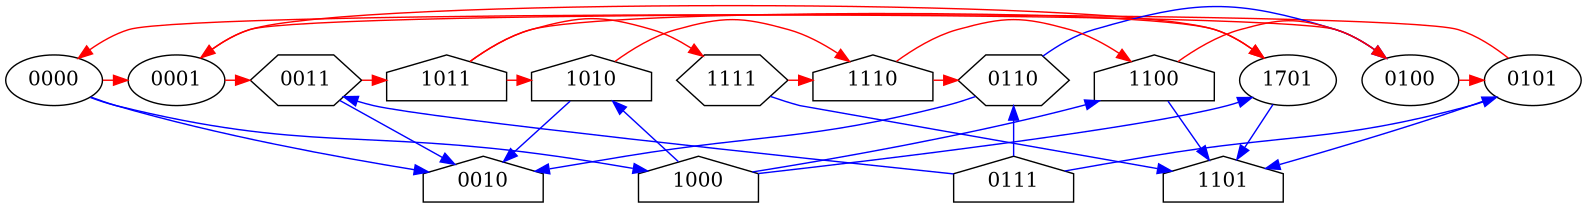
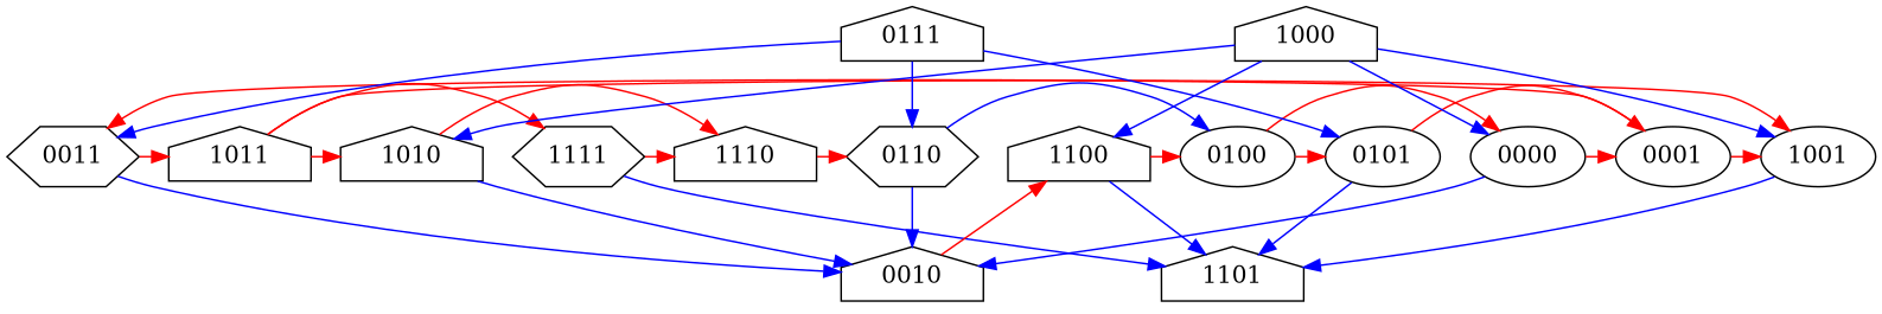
  digraph {
    node [shape=house]
    edge [color=blue]
    0000 [shape=ellipse]
    0001 [shape=ellipse]
    0011 [shape=hexagon]
    0100 [shape=ellipse]
    0101 [shape=ellipse]
    0110 [shape=hexagon]
-   1001 [shape=ellipse label=1701]
+   1001 [shape=ellipse]
    1010
    1011
    1100
    1110
    1111 [shape=hexagon]
    0111
    1000
    0010
    1101
    subgraph sub_1 {
      rank=same
      0000
      0001
      0011
      0100
      0101
      0110
      1001
      1010
      1011
      1100
      1110
      1111
    }
    subgraph sub_2 {
      rank=same
      0111
      1000
    }
    subgraph sub_3 {
      rank=same
      0010
      1101
    }
    0000 -> 0001 [color=red]
    0000 -> 0010
    0001 -> 0011 [color=red]
    0001 -> 1001 [color=red]
    0011 -> 1011 [color=red]
    0011 -> 0010
    0100 -> 0000 [color=red]
    0100 -> 0101 [color=red]
    0101 -> 0001 [color=red]
    0101 -> 1101
    0110 -> 0100
    0110 -> 0010
    1001 -> 1101
    1010 -> 1110 [color=red]
    1010 -> 0010
    1011 -> 1001 [color=red]
    1011 -> 1010 [color=red]
    1011 -> 1111 [color=red]
    1100 -> 0100 [color=red]
    1100 -> 1101
    1110 -> 0110 [color=red]
-   1110 -> 1100 [color=red]
+   0010 -> 1100 [color=red]
    1111 -> 1110 [color=red]
    1111 -> 1101
    0111 -> 0011
    0111 -> 0101
    0111 -> 0110
-   0000 -> 1000
+   1000 -> 0000
    1000 -> 1001
    1000 -> 1010
    1000 -> 1100
  }
